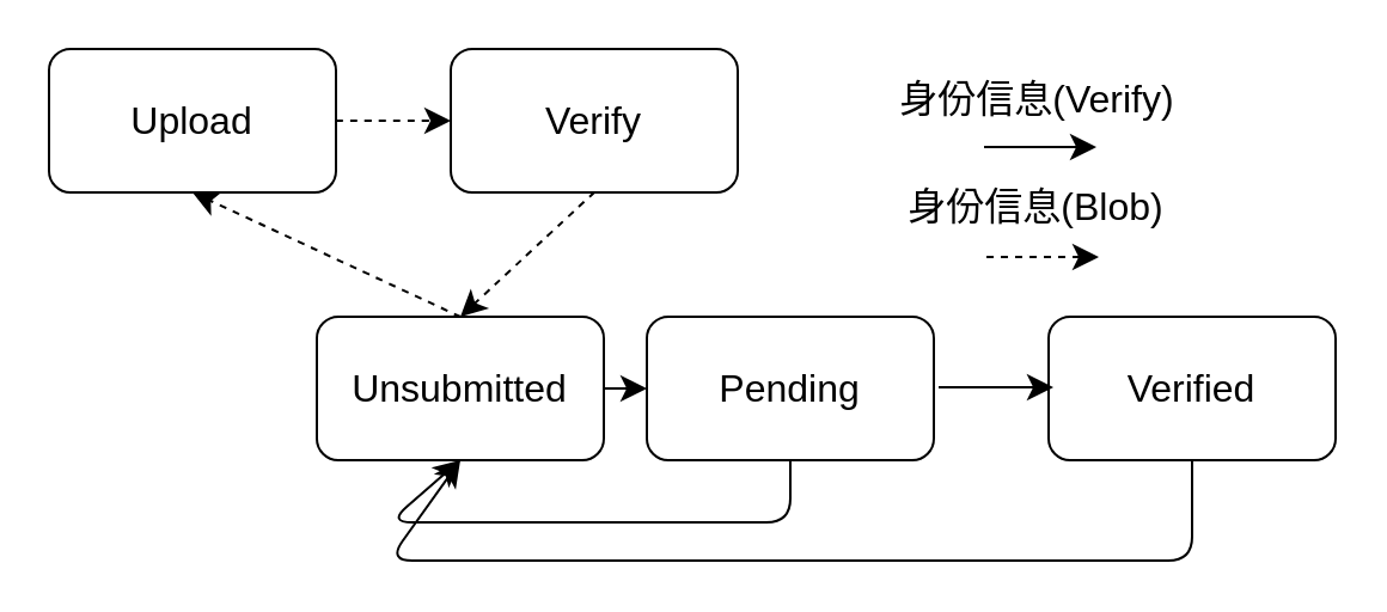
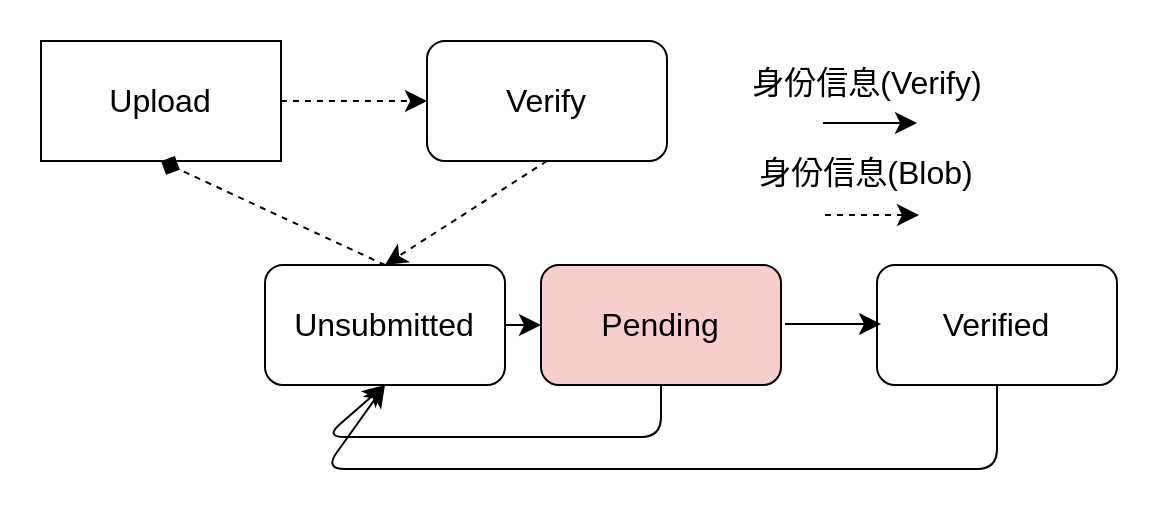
  <mxCell id="0" />
  <mxCell id="1" parent="0" />
  <mxCell id="2" value="Unsubmitted" style="rounded=1;whiteSpace=wrap;html=1;fontSize=16;" vertex="1" parent="1"><mxGeometry x="132" y="132" width="120" height="60" as="geometry" /></mxCell>
- <mxCell id="3" value="Pending" style="rounded=1;whiteSpace=wrap;html=1;fontSize=16;" vertex="1" parent="1"><mxGeometry x="270" y="132" width="120" height="60" as="geometry" /></mxCell>
+ <mxCell id="3" value="Pending" style="rounded=1;whiteSpace=wrap;html=1;fontSize=16;fillColor=#f8cecc;" vertex="1" parent="1"><mxGeometry x="270" y="132" width="120" height="60" as="geometry" /></mxCell>
  <mxCell id="4" value="Verified" style="rounded=1;whiteSpace=wrap;html=1;fontSize=16;" vertex="1" parent="1"><mxGeometry x="438" y="132" width="120" height="60" as="geometry" /></mxCell>
- <mxCell id="5" value="Upload" style="rounded=1;whiteSpace=wrap;html=1;fontSize=16;" vertex="1" parent="1"><mxGeometry x="20" y="20" width="120" height="60" as="geometry" /></mxCell>
- <mxCell id="6" value="Verify" style="rounded=1;whiteSpace=wrap;html=1;fontSize=16;" vertex="1" parent="1"><mxGeometry x="188" y="20" width="120" height="60" as="geometry" /></mxCell>
+ <mxCell id="5" value="Upload" style="whiteSpace=wrap;html=1;fontSize=16;rounded=0;" vertex="1" parent="1"><mxGeometry x="20" y="20" width="120" height="60" as="geometry" /></mxCell>
+ <mxCell id="6" value="Verify" style="rounded=1;whiteSpace=wrap;html=1;fontSize=16;" vertex="1" parent="1"><mxGeometry x="213" y="20" width="120" height="60" as="geometry" /></mxCell>
  <mxCell id="7" value="" style="endArrow=classic;html=1;rounded=0;fontSize=12;startSize=8;endSize=8;curved=1;exitX=1;exitY=0.5;exitDx=0;exitDy=0;entryX=0;entryY=0.5;entryDx=0;entryDy=0;" edge="1" parent="1" source="2" target="3"><mxGeometry width="50" height="50" relative="1" as="geometry"><mxPoint x="222" y="267" as="sourcePoint" /><mxPoint x="272" y="217" as="targetPoint" /></mxGeometry></mxCell>
  <mxCell id="8" value="" style="endArrow=classic;html=1;rounded=0;fontSize=12;startSize=8;endSize=8;curved=1;exitX=1;exitY=0.5;exitDx=0;exitDy=0;entryX=0;entryY=0.5;entryDx=0;entryDy=0;" edge="1" parent="1"><mxGeometry width="50" height="50" relative="1" as="geometry"><mxPoint x="392" y="161.5" as="sourcePoint" /><mxPoint x="440" y="161.5" as="targetPoint" /></mxGeometry></mxCell>
- <mxCell id="9" value="" style="endArrow=classic;html=1;rounded=0;fontSize=12;startSize=8;endSize=8;curved=1;exitX=0.5;exitY=0;exitDx=0;exitDy=0;entryX=0.5;entryY=1;entryDx=0;entryDy=0;dashed=1;" edge="1" parent="1" source="2" target="5"><mxGeometry width="50" height="50" relative="1" as="geometry"><mxPoint x="-10" y="170" as="sourcePoint" /><mxPoint x="40" y="120" as="targetPoint" /></mxGeometry></mxCell>
+ <mxCell id="9" value="" style="endArrow=diamond;html=1;rounded=0;fontSize=12;startSize=8;endSize=8;curved=1;exitX=0.5;exitY=0;exitDx=0;exitDy=0;entryX=0.5;entryY=1;entryDx=0;entryDy=0;dashed=1;" edge="1" parent="1" source="2" target="5"><mxGeometry width="50" height="50" relative="1" as="geometry"><mxPoint x="-10" y="170" as="sourcePoint" /><mxPoint x="40" y="120" as="targetPoint" /></mxGeometry></mxCell>
  <mxCell id="10" value="" style="endArrow=classic;html=1;rounded=0;fontSize=12;startSize=8;endSize=8;curved=1;exitX=1;exitY=0.5;exitDx=0;exitDy=0;entryX=0;entryY=0.5;entryDx=0;entryDy=0;dashed=1;" edge="1" parent="1" source="5" target="6"><mxGeometry width="50" height="50" relative="1" as="geometry"><mxPoint x="172" y="142" as="sourcePoint" /><mxPoint x="90" y="90" as="targetPoint" /></mxGeometry></mxCell>
  <mxCell id="11" value="" style="endArrow=classic;html=1;rounded=0;fontSize=12;startSize=8;endSize=8;curved=1;exitX=0.5;exitY=1;exitDx=0;exitDy=0;entryX=0.5;entryY=0;entryDx=0;entryDy=0;dashed=1;" edge="1" parent="1" source="6" target="2"><mxGeometry width="50" height="50" relative="1" as="geometry"><mxPoint x="182" y="152" as="sourcePoint" /><mxPoint x="100" y="100" as="targetPoint" /></mxGeometry></mxCell>
  <mxCell id="12" value="" style="endArrow=classic;html=1;rounded=1;fontSize=12;startSize=8;endSize=8;exitX=0.5;exitY=1;exitDx=0;exitDy=0;entryX=0.5;entryY=1;entryDx=0;entryDy=0;" edge="1" parent="1" source="3" target="2"><mxGeometry width="50" height="50" relative="1" as="geometry"><mxPoint x="380" y="336" as="sourcePoint" /><mxPoint x="430" y="286" as="targetPoint" /><Array as="points"><mxPoint x="330" y="218" /><mxPoint x="162" y="218" /></Array></mxGeometry></mxCell>
  <mxCell id="13" value="" style="endArrow=classic;html=1;rounded=1;fontSize=12;startSize=8;endSize=8;exitX=0.5;exitY=1;exitDx=0;exitDy=0;entryX=0.5;entryY=1;entryDx=0;entryDy=0;" edge="1" parent="1" source="4" target="2"><mxGeometry width="50" height="50" relative="1" as="geometry"><mxPoint x="340" y="202" as="sourcePoint" /><mxPoint x="172" y="202" as="targetPoint" /><Array as="points"><mxPoint x="498" y="234" /><mxPoint x="162" y="234" /></Array></mxGeometry></mxCell>
  <mxCell id="14" value="" style="endArrow=classic;html=1;rounded=1;fontSize=12;startSize=8;endSize=8;" edge="1" parent="1"><mxGeometry width="50" height="50" relative="1" as="geometry"><mxPoint x="411" y="61" as="sourcePoint" /><mxPoint x="458" y="61" as="targetPoint" /></mxGeometry></mxCell>
  <mxCell id="15" value="身份信息(Verify)" style="text;html=1;strokeColor=none;fillColor=none;align=center;verticalAlign=middle;whiteSpace=wrap;rounded=0;fontSize=16;" vertex="1" parent="1"><mxGeometry x="363.5" y="26" width="139" height="30" as="geometry" /></mxCell>
  <mxCell id="16" value="" style="endArrow=classic;html=1;rounded=1;fontSize=12;startSize=8;endSize=8;dashed=1;" edge="1" parent="1"><mxGeometry width="50" height="50" relative="1" as="geometry"><mxPoint x="412" y="107" as="sourcePoint" /><mxPoint x="459" y="107" as="targetPoint" /></mxGeometry></mxCell>
  <mxCell id="17" value="身份信息(Blob)" style="text;html=1;strokeColor=none;fillColor=none;align=center;verticalAlign=middle;whiteSpace=wrap;rounded=0;fontSize=16;" vertex="1" parent="1"><mxGeometry x="363" y="71" width="140" height="30" as="geometry" /></mxCell>
